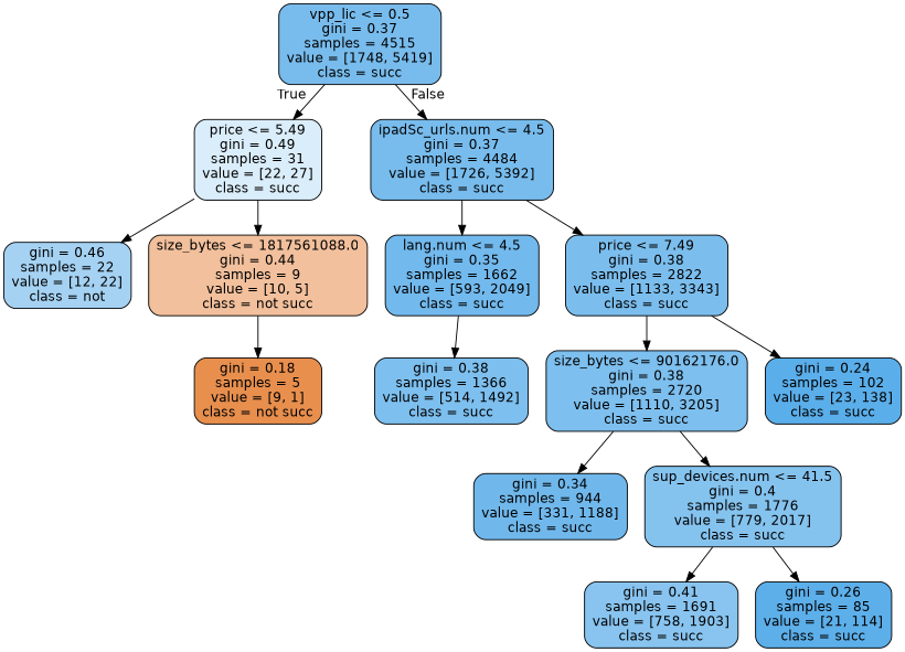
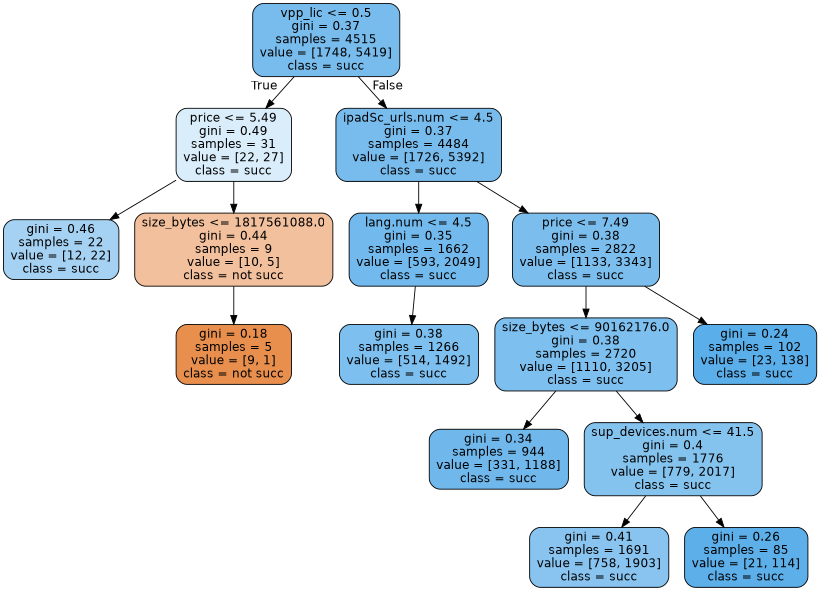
  digraph {
    node [color=black fillcolor="#399de5ad" fontname=helvetica shape=box style="filled, rounded"]
    edge [fontname=helvetica]
    n1 [label="vpp_lic <= 0.5\ngini = 0.37\nsamples = 4515\nvalue = [1748, 5419]\nclass = succ"]
    n2 [fillcolor="#399de52f" label="price <= 5.49\ngini = 0.49\nsamples = 31\nvalue = [22, 27]\nclass = succ"]
    n3 [label="ipadSc_urls.num <= 4.5\ngini = 0.37\nsamples = 4484\nvalue = [1726, 5392]\nclass = succ"]
-   n4 [fillcolor="#399de574" label="gini = 0.46\nsamples = 22\nvalue = [12, 22]\nclass = not"]
+   n4 [fillcolor="#399de574" label="gini = 0.46\nsamples = 22\nvalue = [12, 22]\nclass = succ"]
    n5 [fillcolor="#e581397f" label="size_bytes <= 1817561088.0\ngini = 0.44\nsamples = 9\nvalue = [10, 5]\nclass = not succ"]
    n6 [fillcolor="#399de5b5" label="lang.num <= 4.5\ngini = 0.35\nsamples = 1662\nvalue = [593, 2049]\nclass = succ"]
    n7 [fillcolor="#399de5a9" label="price <= 7.49\ngini = 0.38\nsamples = 2822\nvalue = [1133, 3343]\nclass = succ"]
    n8 [fillcolor="#e58139e3" label="gini = 0.18\nsamples = 5\nvalue = [9, 1]\nclass = not succ"]
-   n9 [fillcolor="#399de5a7" label="gini = 0.38\nsamples = 1366\nvalue = [514, 1492]\nclass = succ"]
+   n9 [fillcolor="#399de5a7" label="gini = 0.38\nsamples = 1266\nvalue = [514, 1492]\nclass = succ"]
    n10 [fillcolor="#399de5a7" label="size_bytes <= 90162176.0\ngini = 0.38\nsamples = 2720\nvalue = [1110, 3205]\nclass = succ"]
    n11 [fillcolor="#399de5d4" label="gini = 0.24\nsamples = 102\nvalue = [23, 138]\nclass = succ"]
    n12 [fillcolor="#399de5b8" label="gini = 0.34\nsamples = 944\nvalue = [331, 1188]\nclass = succ"]
    n13 [fillcolor="#399de59d" label="sup_devices.num <= 41.5\ngini = 0.4\nsamples = 1776\nvalue = [779, 2017]\nclass = succ"]
    n14 [fillcolor="#399de599" label="gini = 0.41\nsamples = 1691\nvalue = [758, 1903]\nclass = succ"]
    n15 [fillcolor="#399de5d0" label="gini = 0.26\nsamples = 85\nvalue = [21, 114]\nclass = succ"]
    n1 -> n2 [headlabel=True labelangle=45 labeldistance=2.5]
    n1 -> n3 [headlabel=False labelangle=-45 labeldistance=2.5]
    n2 -> n4
    n2 -> n5
    n3 -> n6
    n3 -> n7
    n5 -> n8
    n6 -> n9
    n7 -> n10
    n7 -> n11
    n10 -> n12
    n10 -> n13
    n13 -> n14
    n13 -> n15
  }
